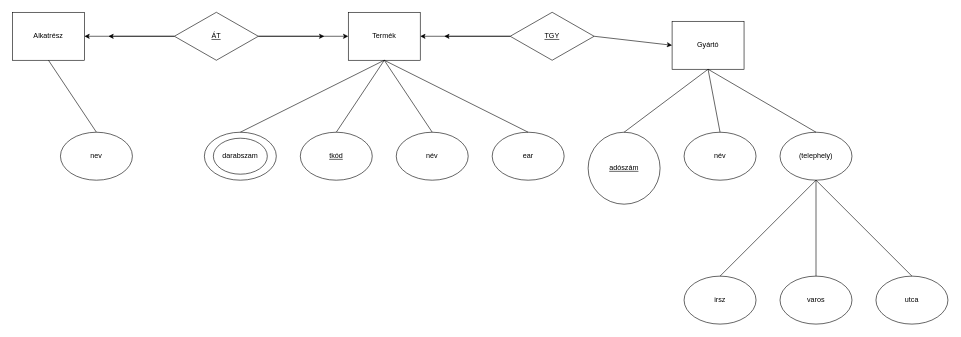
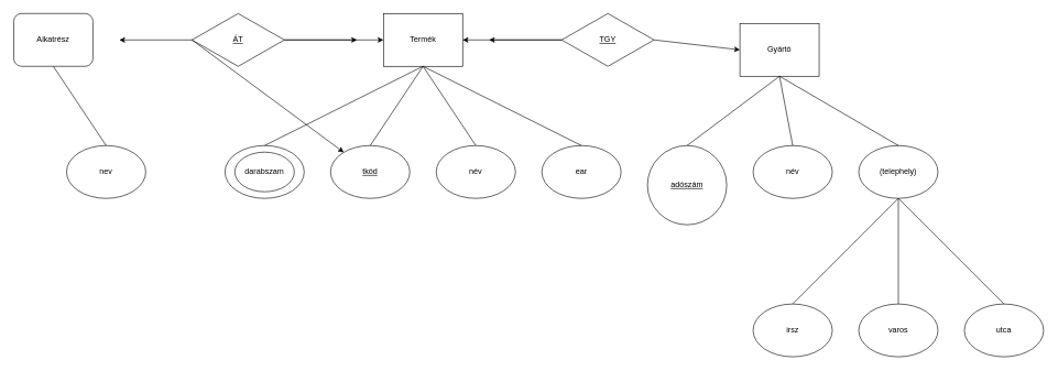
  <mxCell id="0" />
  <mxCell id="1" parent="0" />
  <mxCell id="2" value="Termék" parent="1" style="rounded=0;whiteSpace=wrap;html=1;" vertex="1"><mxGeometry as="geometry" x="580" y="20" width="120" height="80" /></mxCell>
  <mxCell id="3" value="Gyártó" parent="1" style="rounded=0;whiteSpace=wrap;html=1;" vertex="1"><mxGeometry x="1120" y="35" as="geometry" width="120" height="80" /></mxCell>
  <mxCell id="4" value="&lt;u&gt;TGY&lt;/u&gt;" parent="1" style="rhombus;whiteSpace=wrap;html=1;" vertex="1"><mxGeometry as="geometry" x="850" y="20" width="140" height="80" /></mxCell>
  <mxCell id="5" value="" parent="1" style="endArrow=classic;html=1;rounded=0;entryX=0;entryY=0.5;entryDx=0;entryDy=0;" edge="1" target="3"><mxGeometry as="geometry" width="50" height="50" relative="1"><mxPoint as="sourcePoint" x="990" y="60" /><mxPoint as="targetPoint" x="1090" y="-50" /><Array as="points" /></mxGeometry></mxCell>
  <mxCell id="6" value="" parent="1" style="endArrow=classic;html=1;rounded=0;exitX=0;exitY=0.5;exitDx=0;exitDy=0;" edge="1" source="4"><mxGeometry as="geometry" width="50" height="50" relative="1"><mxPoint as="sourcePoint" x="890" y="130" /><mxPoint as="targetPoint" x="700" y="60" /></mxGeometry></mxCell>
  <mxCell id="7" value="" parent="1" style="endArrow=classic;html=1;rounded=0;exitX=0;exitY=0.5;exitDx=0;exitDy=0;" edge="1" source="4"><mxGeometry as="geometry" width="50" height="50" relative="1"><mxPoint as="sourcePoint" x="890" y="130" /><mxPoint as="targetPoint" x="740" y="60" /></mxGeometry></mxCell>
  <mxCell id="8" value="&lt;u&gt;tkód&lt;/u&gt;" parent="1" style="ellipse;whiteSpace=wrap;html=1;" vertex="1"><mxGeometry as="geometry" y="220" width="120" height="80" x="500" /></mxCell>
  <mxCell id="9" value="ear" parent="1" style="ellipse;whiteSpace=wrap;html=1;" vertex="1"><mxGeometry as="geometry" x="820" y="220" width="120" height="80" /></mxCell>
  <mxCell id="10" value="név" parent="1" style="ellipse;whiteSpace=wrap;html=1;" vertex="1"><mxGeometry as="geometry" x="660" y="220" width="120" height="80" /></mxCell>
  <mxCell id="11" value="név" parent="1" style="ellipse;whiteSpace=wrap;html=1;" vertex="1"><mxGeometry as="geometry" x="1140" y="220" width="120" height="80" /></mxCell>
  <mxCell id="12" value="&lt;u&gt;adószám&lt;/u&gt;" parent="1" style="ellipse;whiteSpace=wrap;html=1;" vertex="1"><mxGeometry x="980" y="220" as="geometry" width="120" height="120" /></mxCell>
  <mxCell id="13" value="(telephely)" parent="1" style="ellipse;whiteSpace=wrap;html=1;" vertex="1"><mxGeometry as="geometry" x="1300" y="220" width="120" height="80" /></mxCell>
  <mxCell id="14" value="" parent="1" style="endArrow=none;html=1;rounded=0;exitX=0.5;exitY=1;exitDx=0;exitDy=0;entryX=0.5;entryY=0;entryDx=0;entryDy=0;" edge="1" target="8" source="2"><mxGeometry as="geometry" width="50" height="50" relative="1"><mxPoint as="sourcePoint" x="890" y="250" /><mxPoint as="targetPoint" x="940" y="200" /></mxGeometry></mxCell>
  <mxCell id="15" value="" parent="1" style="endArrow=none;html=1;rounded=0;exitX=0.5;exitY=1;exitDx=0;exitDy=0;entryX=0.5;entryY=0;entryDx=0;entryDy=0;" edge="1" target="10" source="2"><mxGeometry as="geometry" width="50" height="50" relative="1"><mxPoint as="sourcePoint" x="890" y="250" /><mxPoint as="targetPoint" x="940" y="200" /></mxGeometry></mxCell>
  <mxCell id="16" value="" parent="1" style="endArrow=none;html=1;rounded=0;entryX=0.5;entryY=0;entryDx=0;entryDy=0;" edge="1" target="9"><mxGeometry as="geometry" width="50" height="50" relative="1"><mxPoint as="sourcePoint" x="640" y="100" /><mxPoint as="targetPoint" x="940" y="200" /></mxGeometry></mxCell>
  <mxCell id="17" value="" parent="1" style="endArrow=none;html=1;rounded=0;entryX=0.5;entryY=1;entryDx=0;entryDy=0;exitX=0.5;exitY=0;exitDx=0;exitDy=0;" edge="1" target="3" source="12"><mxGeometry as="geometry" width="50" height="50" relative="1"><mxPoint as="sourcePoint" x="890" y="250" /><mxPoint as="targetPoint" x="940" y="200" /></mxGeometry></mxCell>
  <mxCell id="18" value="" parent="1" style="endArrow=none;html=1;rounded=0;entryX=0.5;entryY=1;entryDx=0;entryDy=0;exitX=0.5;exitY=0;exitDx=0;exitDy=0;" edge="1" target="3" source="11"><mxGeometry as="geometry" width="50" height="50" relative="1"><mxPoint as="sourcePoint" x="890" y="250" /><mxPoint as="targetPoint" x="940" y="200" /></mxGeometry></mxCell>
  <mxCell id="19" value="" parent="1" style="endArrow=none;html=1;rounded=0;entryX=0.5;entryY=1;entryDx=0;entryDy=0;exitX=0.5;exitY=0;exitDx=0;exitDy=0;" edge="1" target="3" source="13"><mxGeometry as="geometry" width="50" height="50" relative="1"><mxPoint as="sourcePoint" x="890" y="250" /><mxPoint as="targetPoint" x="940" y="200" /></mxGeometry></mxCell>
  <mxCell id="20" value="varos" parent="1" style="ellipse;whiteSpace=wrap;html=1;" vertex="1"><mxGeometry as="geometry" x="1300" y="460" width="120" height="80" /></mxCell>
  <mxCell id="21" value="irsz" parent="1" style="ellipse;whiteSpace=wrap;html=1;" vertex="1"><mxGeometry as="geometry" x="1140" y="460" width="120" height="80" /></mxCell>
  <mxCell id="22" value="utca" parent="1" style="ellipse;whiteSpace=wrap;html=1;" vertex="1"><mxGeometry as="geometry" x="1460" y="460" width="120" height="80" /></mxCell>
  <mxCell id="23" value="" parent="1" style="endArrow=none;html=1;rounded=0;entryX=0.5;entryY=1;entryDx=0;entryDy=0;exitX=0.5;exitY=0;exitDx=0;exitDy=0;" edge="1" target="13" source="21"><mxGeometry as="geometry" width="50" height="50" relative="1"><mxPoint as="sourcePoint" x="890" y="250" /><mxPoint as="targetPoint" x="940" y="200" /></mxGeometry></mxCell>
  <mxCell id="24" value="" parent="1" style="endArrow=none;html=1;rounded=0;entryX=0.5;entryY=1;entryDx=0;entryDy=0;exitX=0.5;exitY=0;exitDx=0;exitDy=0;" edge="1" target="13" source="20"><mxGeometry as="geometry" width="50" height="50" relative="1"><mxPoint as="sourcePoint" x="890" y="250" /><mxPoint as="targetPoint" x="940" y="200" /></mxGeometry></mxCell>
  <mxCell id="25" value="" parent="1" style="endArrow=none;html=1;rounded=0;entryX=0.5;entryY=1;entryDx=0;entryDy=0;exitX=0.5;exitY=0;exitDx=0;exitDy=0;" edge="1" target="13" source="22"><mxGeometry as="geometry" width="50" height="50" relative="1"><mxPoint as="sourcePoint" x="890" y="250" /><mxPoint as="targetPoint" x="940" y="200" /></mxGeometry></mxCell>
  <mxCell id="26" value="" parent="1" style="ellipse;whiteSpace=wrap;html=1;" vertex="1"><mxGeometry as="geometry" x="340" y="220" width="120" height="80" /></mxCell>
  <mxCell id="27" value="darabszam" parent="1" style="ellipse;whiteSpace=wrap;html=1;fillColor=none;" vertex="1"><mxGeometry as="geometry" x="355" y="230" width="90" height="60" /></mxCell>
  <mxCell id="28" value="" parent="1" style="endArrow=none;html=1;rounded=0;entryX=0.5;entryY=0;entryDx=0;entryDy=0;" edge="1" target="26"><mxGeometry as="geometry" width="50" height="50" relative="1"><mxPoint as="sourcePoint" x="640" y="100" /><mxPoint as="targetPoint" x="710" y="200" /></mxGeometry></mxCell>
  <mxCell id="29" value="&lt;u&gt;ÁT&lt;/u&gt;" parent="1" style="rhombus;whiteSpace=wrap;html=1;" vertex="1"><mxGeometry as="geometry" x="290" y="20" width="140" height="80" /></mxCell>
- <mxCell id="30" value="Alkatrész" parent="1" style="rounded=0;whiteSpace=wrap;html=1;" vertex="1"><mxGeometry as="geometry" x="20" y="20" width="120" height="80" /></mxCell>
+ <mxCell id="30" value="Alkatrész" parent="1" style="whiteSpace=wrap;html=1;rounded=1;" vertex="1"><mxGeometry as="geometry" x="20" y="20" width="120" height="80" /></mxCell>
  <mxCell id="31" value="" parent="1" style="endArrow=classic;html=1;rounded=0;entryX=0;entryY=0.5;entryDx=0;entryDy=0;exitX=1;exitY=0.5;exitDx=0;exitDy=0;" edge="1" target="2" source="29"><mxGeometry as="geometry" width="50" height="50" relative="1"><mxPoint as="sourcePoint" x="370" y="130" /><mxPoint as="targetPoint" x="420" y="80" /></mxGeometry></mxCell>
  <mxCell id="32" value="" parent="1" style="endArrow=classic;html=1;rounded=0;" edge="1"><mxGeometry as="geometry" width="50" height="50" relative="1"><mxPoint as="sourcePoint" x="430" y="60" /><mxPoint as="targetPoint" x="540" y="60" /></mxGeometry></mxCell>
- <mxCell id="33" value="" parent="1" style="endArrow=classic;html=1;rounded=0;exitX=0;exitY=0.5;exitDx=0;exitDy=0;entryX=1;entryY=0.5;entryDx=0;entryDy=0;" edge="1" target="30" source="29"><mxGeometry as="geometry" width="50" height="50" relative="1"><mxPoint as="sourcePoint" x="370" y="130" /><mxPoint as="targetPoint" x="420" y="80" /></mxGeometry></mxCell>
+ <mxCell id="33" value="" parent="1" style="endArrow=classic;html=1;rounded=0;exitX=0;exitY=0.5;exitDx=0;exitDy=0;" edge="1" target="8" source="29"><mxGeometry as="geometry" width="50" height="50" relative="1"><mxPoint as="sourcePoint" x="370" y="130" /><mxPoint as="targetPoint" x="420" y="80" /></mxGeometry></mxCell>
  <mxCell id="34" value="" parent="1" style="endArrow=classic;html=1;rounded=0;exitX=0;exitY=0.5;exitDx=0;exitDy=0;" edge="1" source="29"><mxGeometry as="geometry" width="50" height="50" relative="1"><mxPoint as="sourcePoint" x="370" y="130" /><mxPoint as="targetPoint" x="180" y="60" /></mxGeometry></mxCell>
  <mxCell id="35" value="nev" parent="1" style="ellipse;whiteSpace=wrap;html=1;" vertex="1"><mxGeometry as="geometry" x="100" y="220" width="120" height="80" /></mxCell>
  <mxCell id="36" value="" parent="1" style="endArrow=none;html=1;rounded=0;exitX=0.5;exitY=0;exitDx=0;exitDy=0;entryX=0.5;entryY=1;entryDx=0;entryDy=0;" edge="1" target="30" source="35"><mxGeometry as="geometry" width="50" height="50" relative="1"><mxPoint as="sourcePoint" x="370" y="130" /><mxPoint as="targetPoint" x="420" y="80" /></mxGeometry></mxCell>
